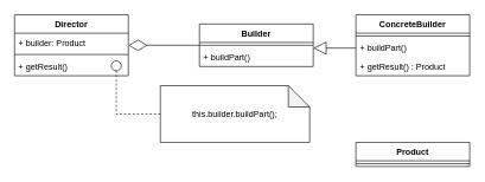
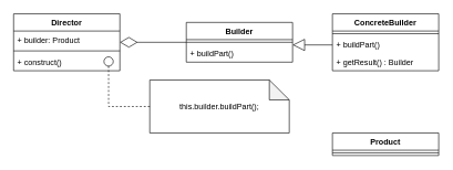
  <mxCell id="0" />
  <mxCell id="1" parent="0" />
  <mxCell id="2" value="Director" style="swimlane;fontStyle=1;align=center;verticalAlign=top;childLayout=stackLayout;horizontal=1;startSize=26;horizontalStack=0;resizeParent=1;resizeParentMax=0;resizeLast=0;collapsible=1;marginBottom=0;" vertex="1" parent="1"><mxGeometry x="20" y="20" width="160" height="86" as="geometry" /></mxCell>
  <mxCell id="3" value="+ builder: Product" style="text;strokeColor=none;fillColor=none;align=left;verticalAlign=top;spacingLeft=4;spacingRight=4;overflow=hidden;rotatable=0;points=[[0,0.5],[1,0.5]];portConstraint=eastwest;" vertex="1" parent="2"><mxGeometry y="26" width="160" height="26" as="geometry" /></mxCell>
  <mxCell id="4" value="" style="line;strokeWidth=1;fillColor=none;align=left;verticalAlign=middle;spacingTop=-1;spacingLeft=3;spacingRight=3;rotatable=0;labelPosition=right;points=[];portConstraint=eastwest;" vertex="1" parent="2"><mxGeometry y="52" width="160" height="8" as="geometry" /></mxCell>
- <mxCell id="5" value="+ getResult()" style="text;strokeColor=none;fillColor=none;align=left;verticalAlign=top;spacingLeft=4;spacingRight=4;overflow=hidden;rotatable=0;points=[[0,0.5],[1,0.5]];portConstraint=eastwest;" vertex="1" parent="2"><mxGeometry y="60" width="160" height="26" as="geometry" /></mxCell>
+ <mxCell id="5" value="+ construct()" style="text;strokeColor=none;fillColor=none;align=left;verticalAlign=top;spacingLeft=4;spacingRight=4;overflow=hidden;rotatable=0;points=[[0,0.5],[1,0.5]];portConstraint=eastwest;" vertex="1" parent="2"><mxGeometry y="60" width="160" height="26" as="geometry" /></mxCell>
  <mxCell id="6" value="Builder" style="swimlane;fontStyle=1;align=center;verticalAlign=top;childLayout=stackLayout;horizontal=1;startSize=26;horizontalStack=0;resizeParent=1;resizeParentMax=0;resizeLast=0;collapsible=1;marginBottom=0;" vertex="1" parent="1"><mxGeometry x="280" y="33" width="160" height="60" as="geometry" /></mxCell>
  <mxCell id="7" value="" style="line;strokeWidth=1;fillColor=none;align=left;verticalAlign=middle;spacingTop=-1;spacingLeft=3;spacingRight=3;rotatable=0;labelPosition=right;points=[];portConstraint=eastwest;" vertex="1" parent="6"><mxGeometry y="26" width="160" height="8" as="geometry" /></mxCell>
  <mxCell id="8" value="+ buildPart()" style="text;strokeColor=none;fillColor=none;align=left;verticalAlign=top;spacingLeft=4;spacingRight=4;overflow=hidden;rotatable=0;points=[[0,0.5],[1,0.5]];portConstraint=eastwest;" vertex="1" parent="6"><mxGeometry y="34" width="160" height="26" as="geometry" /></mxCell>
  <mxCell id="9" value="ConcreteBuilder" style="swimlane;fontStyle=1;align=center;verticalAlign=top;childLayout=stackLayout;horizontal=1;startSize=26;horizontalStack=0;resizeParent=1;resizeParentMax=0;resizeLast=0;collapsible=1;marginBottom=0;" vertex="1" parent="1"><mxGeometry x="500" y="20" width="160" height="86" as="geometry" /></mxCell>
  <mxCell id="10" value="" style="line;strokeWidth=1;fillColor=none;align=left;verticalAlign=middle;spacingTop=-1;spacingLeft=3;spacingRight=3;rotatable=0;labelPosition=right;points=[];portConstraint=eastwest;" vertex="1" parent="9"><mxGeometry y="26" width="160" height="8" as="geometry" /></mxCell>
  <mxCell id="11" value="+ buildPart()" style="text;strokeColor=none;fillColor=none;align=left;verticalAlign=top;spacingLeft=4;spacingRight=4;overflow=hidden;rotatable=0;points=[[0,0.5],[1,0.5]];portConstraint=eastwest;" vertex="1" parent="9"><mxGeometry y="34" width="160" height="26" as="geometry" /></mxCell>
- <mxCell id="12" value="+ getResult() : Product" style="text;strokeColor=none;fillColor=none;align=left;verticalAlign=top;spacingLeft=4;spacingRight=4;overflow=hidden;rotatable=0;points=[[0,0.5],[1,0.5]];portConstraint=eastwest;" vertex="1" parent="9"><mxGeometry y="60" width="160" height="26" as="geometry" /></mxCell>
+ <mxCell id="12" value="+ getResult() : Builder" style="text;strokeColor=none;fillColor=none;align=left;verticalAlign=top;spacingLeft=4;spacingRight=4;overflow=hidden;rotatable=0;points=[[0,0.5],[1,0.5]];portConstraint=eastwest;" vertex="1" parent="9"><mxGeometry y="60" width="160" height="26" as="geometry" /></mxCell>
  <mxCell id="13" value="Product" style="swimlane;fontStyle=1;align=center;verticalAlign=top;childLayout=stackLayout;horizontal=1;startSize=26;horizontalStack=0;resizeParent=1;resizeParentMax=0;resizeLast=0;collapsible=1;marginBottom=0;" vertex="1" parent="1"><mxGeometry x="500" y="200" width="160" height="34" as="geometry" /></mxCell>
  <mxCell id="14" value="" style="line;strokeWidth=1;fillColor=none;align=left;verticalAlign=middle;spacingTop=-1;spacingLeft=3;spacingRight=3;rotatable=0;labelPosition=right;points=[];portConstraint=eastwest;" vertex="1" parent="13"><mxGeometry y="26" width="160" height="8" as="geometry" /></mxCell>
  <mxCell id="15" value="" style="endArrow=diamondThin;endFill=0;endSize=24;html=1;rounded=0;exitX=0;exitY=0.5;exitDx=0;exitDy=0;" edge="1" parent="1" source="6"><mxGeometry width="160" relative="1" as="geometry"><mxPoint x="330" y="170" as="sourcePoint" /><mxPoint x="180" y="63" as="targetPoint" /></mxGeometry></mxCell>
  <mxCell id="16" value="" style="endArrow=block;endSize=16;endFill=0;html=1;rounded=0;exitX=0;exitY=0.5;exitDx=0;exitDy=0;" edge="1" parent="1" source="11"><mxGeometry width="160" relative="1" as="geometry"><mxPoint x="250" y="200" as="sourcePoint" /><mxPoint x="440" y="67" as="targetPoint" /></mxGeometry></mxCell>
  <mxCell id="17" value="this.builder.buildPart();" style="shape=note;whiteSpace=wrap;html=1;backgroundOutline=1;darkOpacity=0.05;" vertex="1" parent="1"><mxGeometry x="225" y="120" width="210" height="80" as="geometry" /></mxCell>
  <mxCell id="18" value="" style="ellipse;whiteSpace=wrap;html=1;aspect=fixed;" vertex="1" parent="1"><mxGeometry x="156" y="85" width="14" height="14" as="geometry" /></mxCell>
  <mxCell id="19" value="" style="endArrow=none;dashed=1;html=1;rounded=0;entryX=0.5;entryY=1;entryDx=0;entryDy=0;exitX=0;exitY=0.5;exitDx=0;exitDy=0;exitPerimeter=0;edgeStyle=orthogonalEdgeStyle;" edge="1" parent="1" source="17" target="18"><mxGeometry width="50" height="50" relative="1" as="geometry"><mxPoint x="300" y="230" as="sourcePoint" /><mxPoint x="350" y="180" as="targetPoint" /></mxGeometry></mxCell>
